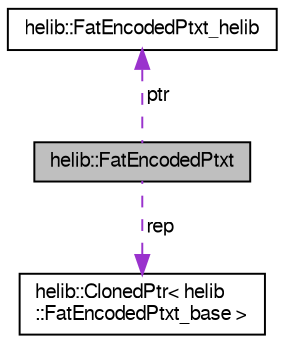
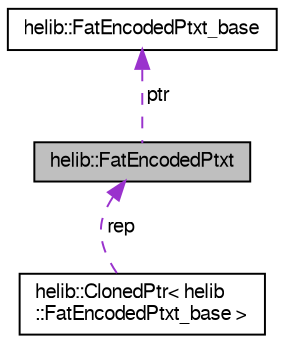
  digraph {
    node [color=black fillcolor=white fontname=FreeSans fontsize=10 shape=record style=filled]
    edge [color=darkorchid3 dir=back fontname=FreeSans fontsize=10 labelfontname=FreeSans labelfontsize=10 style=dashed]
    n1 [fillcolor=grey75 fontcolor=black height=0.2 label="helib::FatEncodedPtxt" width=0.4]
    n2 [height=0.2 label="helib::ClonedPtr\< helib\l::FatEncodedPtxt_base \>" width=0.4]
-   n3 [height=0.2 label="helib::FatEncodedPtxt_helib" width=0.4]
-   n2 -> n1 [label=" rep"]
+   n3 [height=0.2 label="helib::FatEncodedPtxt_base" width=0.4]
+   n1 -> n2 [label=" rep"]
    n3 -> n1 [label=" ptr"]
  }
